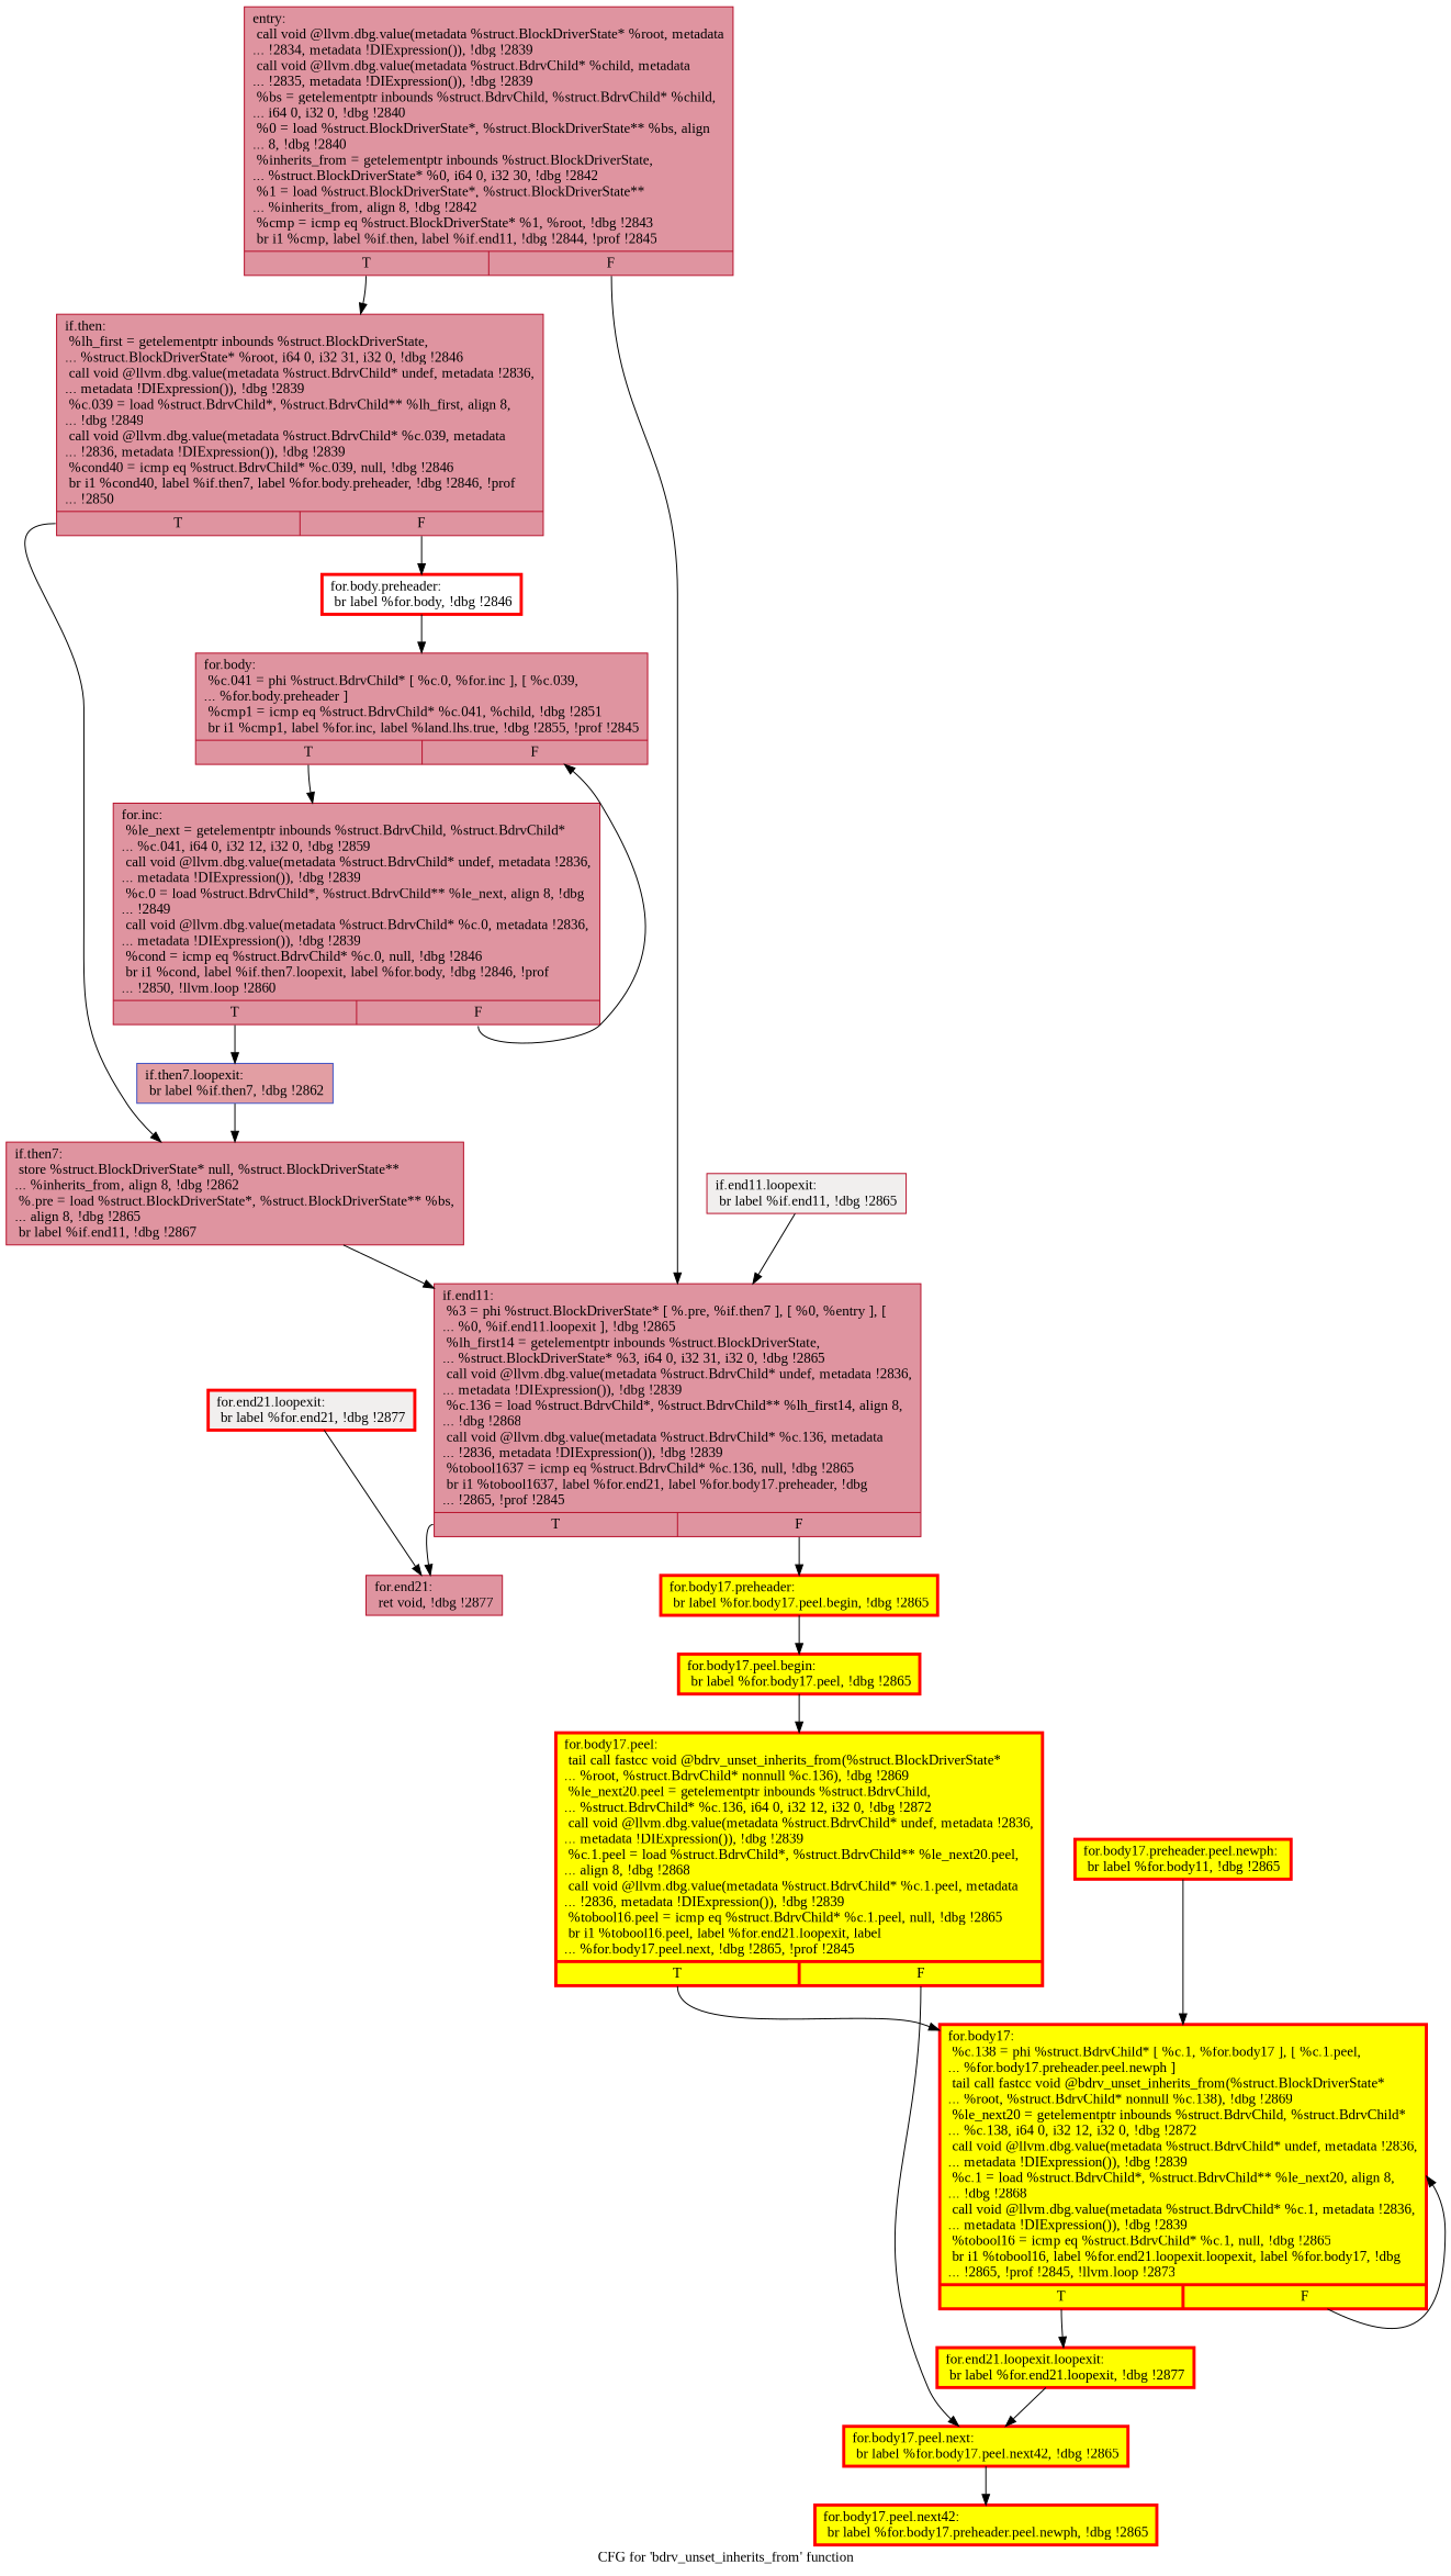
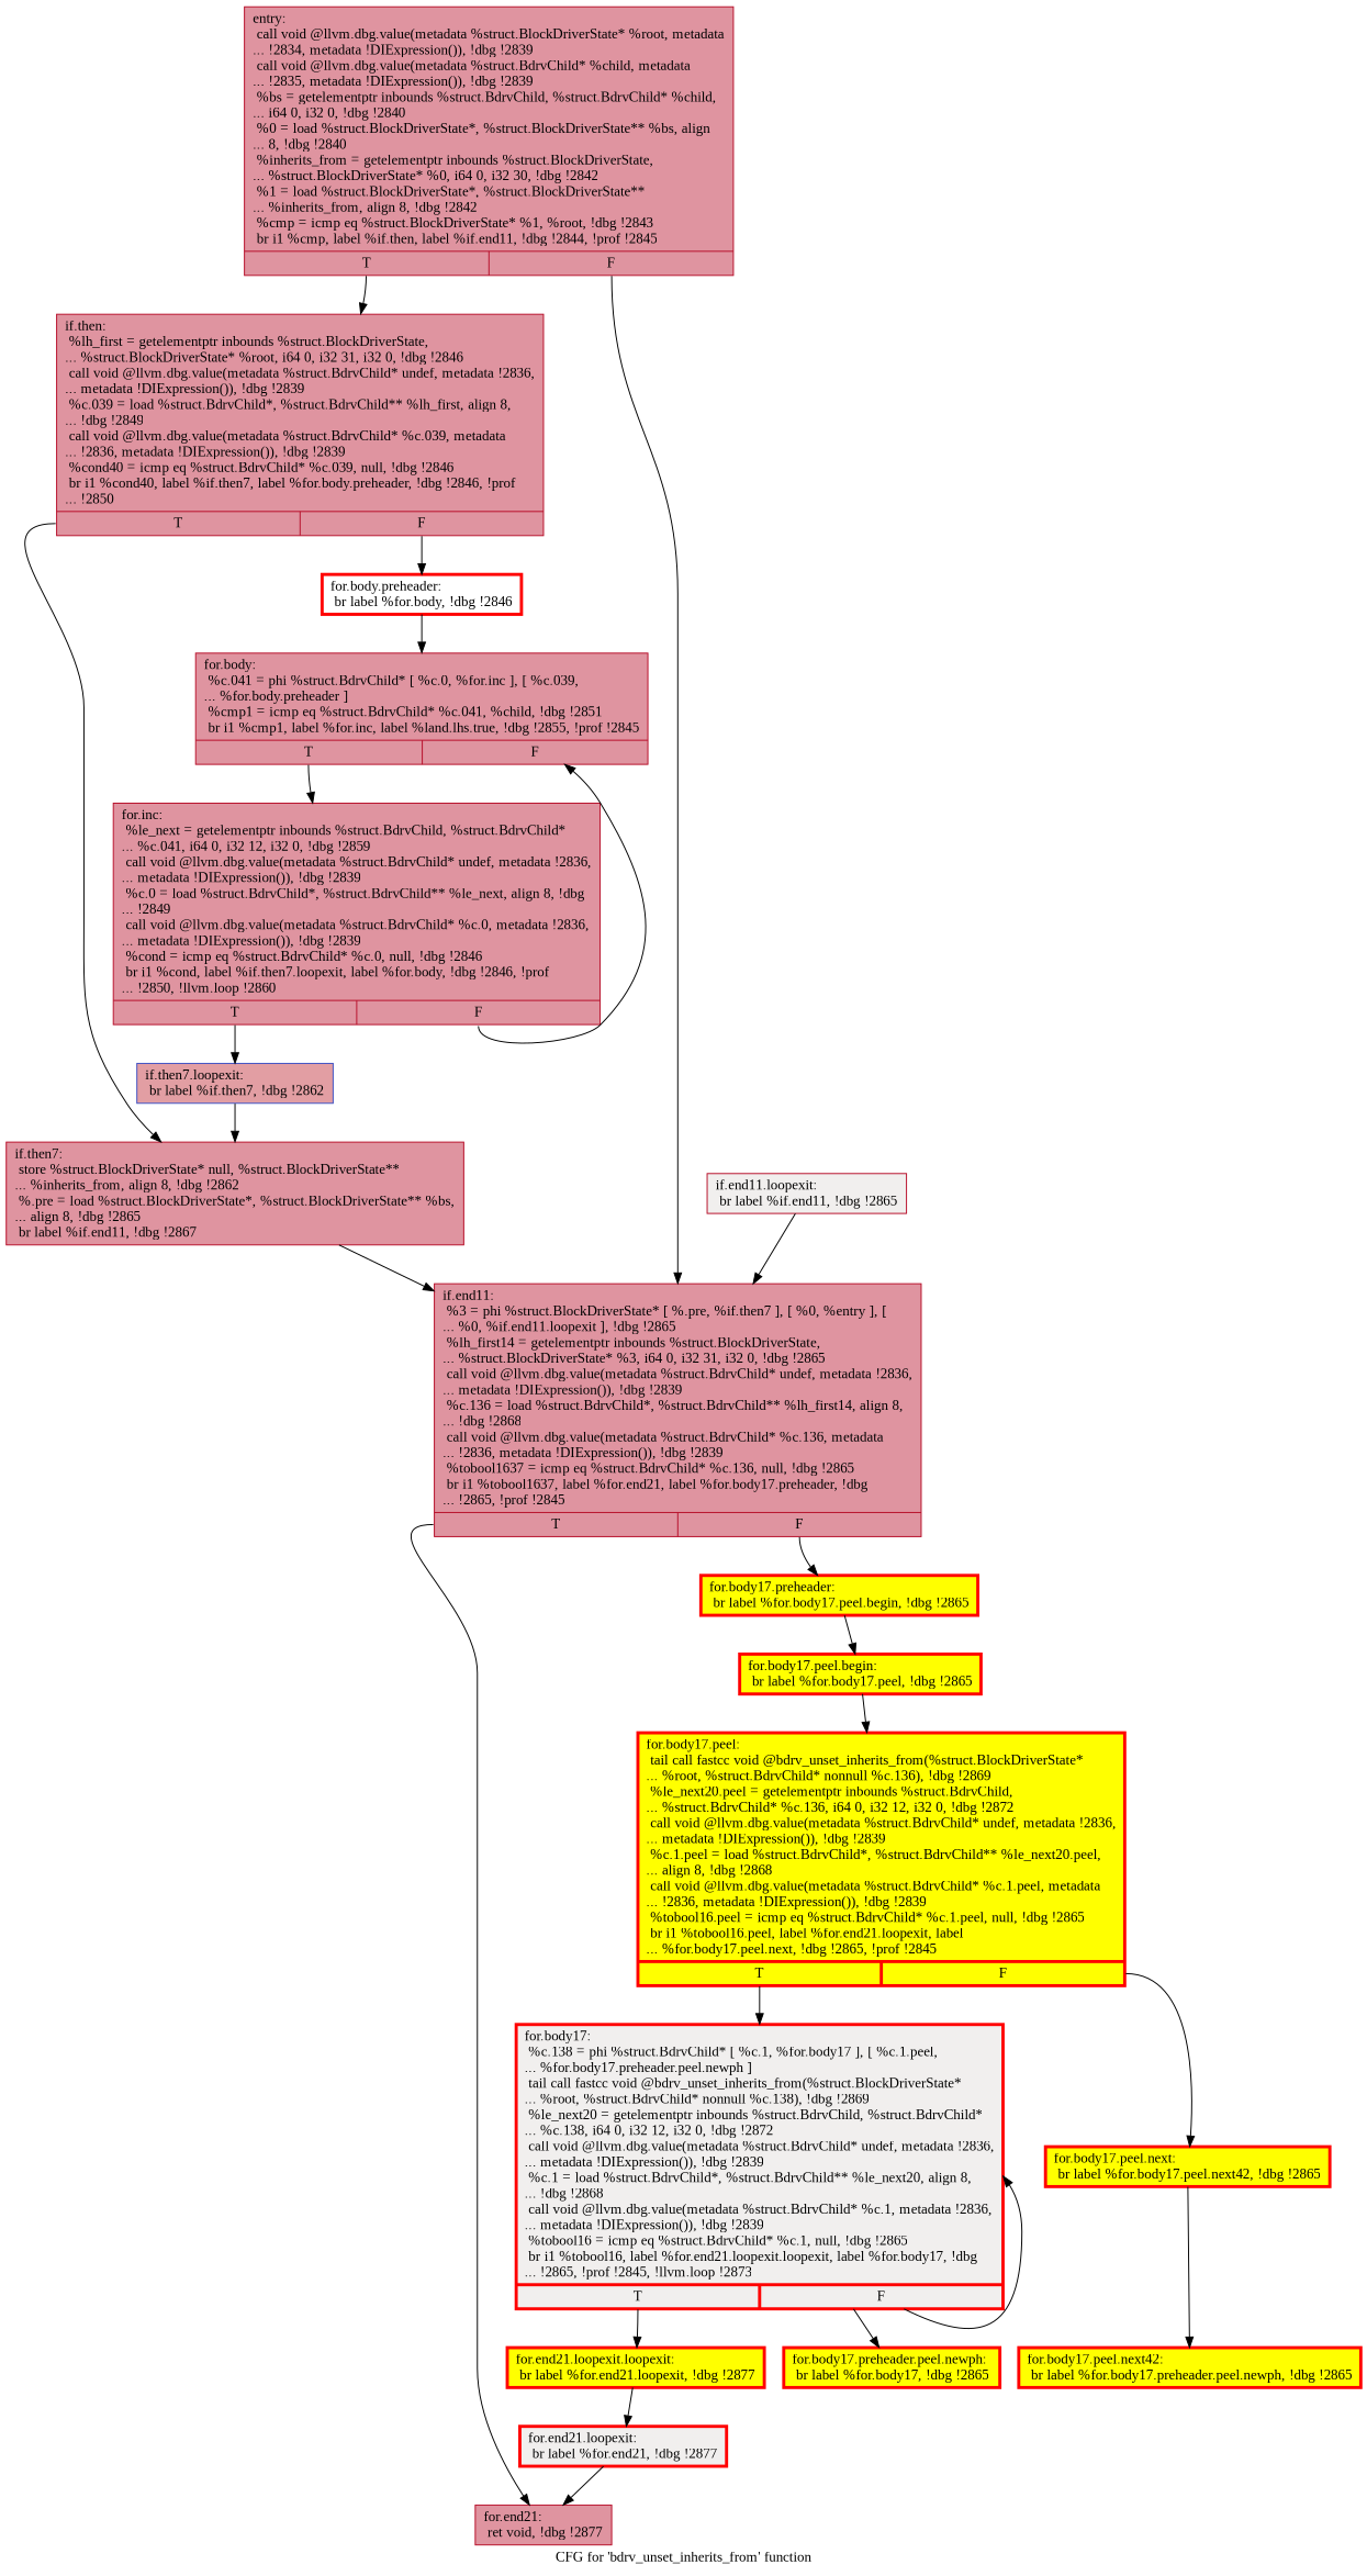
  digraph {
    fontname="Liberation Serif"
    label="CFG for 'bdrv_unset_inherits_from' function"
    node [color=red fillcolor=yellow fontname="Liberation Serif" shape=record style=filled penwidth=3.0]
    edge [fontname="Liberation Serif"]
    n1 [color="#b70d28ff" fillcolor="#b70d2870" label="{entry:\l  call void @llvm.dbg.value(metadata %struct.BlockDriverState* %root, metadata\l... !2834, metadata !DIExpression()), !dbg !2839\l  call void @llvm.dbg.value(metadata %struct.BdrvChild* %child, metadata\l... !2835, metadata !DIExpression()), !dbg !2839\l  %bs = getelementptr inbounds %struct.BdrvChild, %struct.BdrvChild* %child,\l... i64 0, i32 0, !dbg !2840\l  %0 = load %struct.BlockDriverState*, %struct.BlockDriverState** %bs, align\l... 8, !dbg !2840\l  %inherits_from = getelementptr inbounds %struct.BlockDriverState,\l... %struct.BlockDriverState* %0, i64 0, i32 30, !dbg !2842\l  %1 = load %struct.BlockDriverState*, %struct.BlockDriverState**\l... %inherits_from, align 8, !dbg !2842\l  %cmp = icmp eq %struct.BlockDriverState* %1, %root, !dbg !2843\l  br i1 %cmp, label %if.then, label %if.end11, !dbg !2844, !prof !2845\l|{<s0>T|<s1>F}}" penwidth=""]
    n2 [color="#b70d28ff" fillcolor="#b70d2870" label="{if.then:                                          \l  %lh_first = getelementptr inbounds %struct.BlockDriverState,\l... %struct.BlockDriverState* %root, i64 0, i32 31, i32 0, !dbg !2846\l  call void @llvm.dbg.value(metadata %struct.BdrvChild* undef, metadata !2836,\l... metadata !DIExpression()), !dbg !2839\l  %c.039 = load %struct.BdrvChild*, %struct.BdrvChild** %lh_first, align 8,\l... !dbg !2849\l  call void @llvm.dbg.value(metadata %struct.BdrvChild* %c.039, metadata\l... !2836, metadata !DIExpression()), !dbg !2839\l  %cond40 = icmp eq %struct.BdrvChild* %c.039, null, !dbg !2846\l  br i1 %cond40, label %if.then7, label %for.body.preheader, !dbg !2846, !prof\l... !2850\l|{<s0>T|<s1>F}}" penwidth=""]
    n3 [color="#b70d28ff" fillcolor="#b70d2870" label="{if.end11:                                         \l  %3 = phi %struct.BlockDriverState* [ %.pre, %if.then7 ], [ %0, %entry ], [\l... %0, %if.end11.loopexit ], !dbg !2865\l  %lh_first14 = getelementptr inbounds %struct.BlockDriverState,\l... %struct.BlockDriverState* %3, i64 0, i32 31, i32 0, !dbg !2865\l  call void @llvm.dbg.value(metadata %struct.BdrvChild* undef, metadata !2836,\l... metadata !DIExpression()), !dbg !2839\l  %c.136 = load %struct.BdrvChild*, %struct.BdrvChild** %lh_first14, align 8,\l... !dbg !2868\l  call void @llvm.dbg.value(metadata %struct.BdrvChild* %c.136, metadata\l... !2836, metadata !DIExpression()), !dbg !2839\l  %tobool1637 = icmp eq %struct.BdrvChild* %c.136, null, !dbg !2865\l  br i1 %tobool1637, label %for.end21, label %for.body17.preheader, !dbg\l... !2865, !prof !2845\l|{<s0>T|<s1>F}}" penwidth=""]
    n4 [color="#b70d28ff" fillcolor="#b70d2870" label="{if.then7:                                         \l  store %struct.BlockDriverState* null, %struct.BlockDriverState**\l... %inherits_from, align 8, !dbg !2862\l  %.pre = load %struct.BlockDriverState*, %struct.BlockDriverState** %bs,\l... align 8, !dbg !2865\l  br label %if.end11, !dbg !2867\l}" penwidth=""]
    n5 [label="{for.body.preheader:                               \l  br label %for.body, !dbg !2846\l}" fillcolor="" style=""]
    n6 [color="#b70d28ff" fillcolor="#b70d2870" label="{for.end21:                                        \l  ret void, !dbg !2877\l}" penwidth=""]
    n7 [label="{for.body17.preheader:                             \l  br label %for.body17.peel.begin, !dbg !2865\l}"]
    n8 [color="#b70d28ff" fillcolor="#b70d2870" label="{for.body:                                         \l  %c.041 = phi %struct.BdrvChild* [ %c.0, %for.inc ], [ %c.039,\l... %for.body.preheader ]\l  %cmp1 = icmp eq %struct.BdrvChild* %c.041, %child, !dbg !2851\l  br i1 %cmp1, label %for.inc, label %land.lhs.true, !dbg !2855, !prof !2845\l|{<s0>T|<s1>F}}" penwidth=""]
    n9 [label="{for.body17.peel.begin:                            \l  br label %for.body17.peel, !dbg !2865\l}"]
    n10 [color="#b70d28ff" fillcolor="#b70d2870" label="{for.inc:                                          \l  %le_next = getelementptr inbounds %struct.BdrvChild, %struct.BdrvChild*\l... %c.041, i64 0, i32 12, i32 0, !dbg !2859\l  call void @llvm.dbg.value(metadata %struct.BdrvChild* undef, metadata !2836,\l... metadata !DIExpression()), !dbg !2839\l  %c.0 = load %struct.BdrvChild*, %struct.BdrvChild** %le_next, align 8, !dbg\l... !2849\l  call void @llvm.dbg.value(metadata %struct.BdrvChild* %c.0, metadata !2836,\l... metadata !DIExpression()), !dbg !2839\l  %cond = icmp eq %struct.BdrvChild* %c.0, null, !dbg !2846\l  br i1 %cond, label %if.then7.loopexit, label %for.body, !dbg !2846, !prof\l... !2850, !llvm.loop !2860\l|{<s0>T|<s1>F}}" penwidth=""]
    n11 [color="#3d50c3ff" fillcolor="#be242e70" label="{if.then7.loopexit:                                \l  br label %if.then7, !dbg !2862\l}" penwidth=""]
    n12 [color="#b70d28ff" fillcolor="#e0dbd870" label="{if.end11.loopexit:                                \l  br label %if.end11, !dbg !2865\l}" penwidth=""]
    n13 [label="{for.body17.peel:                                  \l  tail call fastcc void @bdrv_unset_inherits_from(%struct.BlockDriverState*\l... %root, %struct.BdrvChild* nonnull %c.136), !dbg !2869\l  %le_next20.peel = getelementptr inbounds %struct.BdrvChild,\l... %struct.BdrvChild* %c.136, i64 0, i32 12, i32 0, !dbg !2872\l  call void @llvm.dbg.value(metadata %struct.BdrvChild* undef, metadata !2836,\l... metadata !DIExpression()), !dbg !2839\l  %c.1.peel = load %struct.BdrvChild*, %struct.BdrvChild** %le_next20.peel,\l... align 8, !dbg !2868\l  call void @llvm.dbg.value(metadata %struct.BdrvChild* %c.1.peel, metadata\l... !2836, metadata !DIExpression()), !dbg !2839\l  %tobool16.peel = icmp eq %struct.BdrvChild* %c.1.peel, null, !dbg !2865\l  br i1 %tobool16.peel, label %for.end21.loopexit, label\l... %for.body17.peel.next, !dbg !2865, !prof !2845\l|{<s0>T|<s1>F}}"]
    n14 [label="{for.body17.peel.next:                             \l  br label %for.body17.peel.next42, !dbg !2865\l}"]
-   n15 [label="{for.body17:                                       \l  %c.138 = phi %struct.BdrvChild* [ %c.1, %for.body17 ], [ %c.1.peel,\l... %for.body17.preheader.peel.newph ]\l  tail call fastcc void @bdrv_unset_inherits_from(%struct.BlockDriverState*\l... %root, %struct.BdrvChild* nonnull %c.138), !dbg !2869\l  %le_next20 = getelementptr inbounds %struct.BdrvChild, %struct.BdrvChild*\l... %c.138, i64 0, i32 12, i32 0, !dbg !2872\l  call void @llvm.dbg.value(metadata %struct.BdrvChild* undef, metadata !2836,\l... metadata !DIExpression()), !dbg !2839\l  %c.1 = load %struct.BdrvChild*, %struct.BdrvChild** %le_next20, align 8,\l... !dbg !2868\l  call void @llvm.dbg.value(metadata %struct.BdrvChild* %c.1, metadata !2836,\l... metadata !DIExpression()), !dbg !2839\l  %tobool16 = icmp eq %struct.BdrvChild* %c.1, null, !dbg !2865\l  br i1 %tobool16, label %for.end21.loopexit.loopexit, label %for.body17, !dbg\l... !2865, !prof !2845, !llvm.loop !2873\l|{<s0>T|<s1>F}}"]
+   n15 [fillcolor="#e0dbd870" label="{for.body17:                                       \l  %c.138 = phi %struct.BdrvChild* [ %c.1, %for.body17 ], [ %c.1.peel,\l... %for.body17.preheader.peel.newph ]\l  tail call fastcc void @bdrv_unset_inherits_from(%struct.BlockDriverState*\l... %root, %struct.BdrvChild* nonnull %c.138), !dbg !2869\l  %le_next20 = getelementptr inbounds %struct.BdrvChild, %struct.BdrvChild*\l... %c.138, i64 0, i32 12, i32 0, !dbg !2872\l  call void @llvm.dbg.value(metadata %struct.BdrvChild* undef, metadata !2836,\l... metadata !DIExpression()), !dbg !2839\l  %c.1 = load %struct.BdrvChild*, %struct.BdrvChild** %le_next20, align 8,\l... !dbg !2868\l  call void @llvm.dbg.value(metadata %struct.BdrvChild* %c.1, metadata !2836,\l... metadata !DIExpression()), !dbg !2839\l  %tobool16 = icmp eq %struct.BdrvChild* %c.1, null, !dbg !2865\l  br i1 %tobool16, label %for.end21.loopexit.loopexit, label %for.body17, !dbg\l... !2865, !prof !2845, !llvm.loop !2873\l|{<s0>T|<s1>F}}"]
    n16 [fillcolor="#e0dbd870" label="{for.end21.loopexit:                               \l  br label %for.end21, !dbg !2877\l}"]
    n17 [label="{for.body17.peel.next42:                           \l  br label %for.body17.preheader.peel.newph, !dbg !2865\l}"]
-   n18 [label="{for.body17.preheader.peel.newph:                  \l  br label %for.body11, !dbg !2865\l}"]
+   n18 [label="{for.body17.preheader.peel.newph:                  \l  br label %for.body17, !dbg !2865\l}"]
    n19 [label="{for.end21.loopexit.loopexit:                      \l  br label %for.end21.loopexit, !dbg !2877\l}"]
    n1 -> n2 [tailport=s0]
    n1 -> n3 [tailport=s1]
    n2 -> n4 [tailport=s0]
    n2 -> n5 [tailport=s1]
    n3 -> n6 [tailport=s0]
    n3 -> n7 [tailport=s1]
    n4 -> n3
    n5 -> n8
    n7 -> n9
    n8 -> n10 [tailport=s0]
    n9 -> n13
    n10 -> n8 [tailport=s1]
    n10 -> n11 [tailport=s0]
    n11 -> n4
    n12 -> n3
    n13 -> n14 [tailport=s1]
    n13 -> n15 [tailport=s0]
    n14 -> n17
    n15 -> n15 [tailport=s1]
    n15 -> n19 [tailport=s0]
    n16 -> n6
-   n18 -> n15
-   n19 -> n14
+   n15 -> n18
+   n19 -> n16
  }
